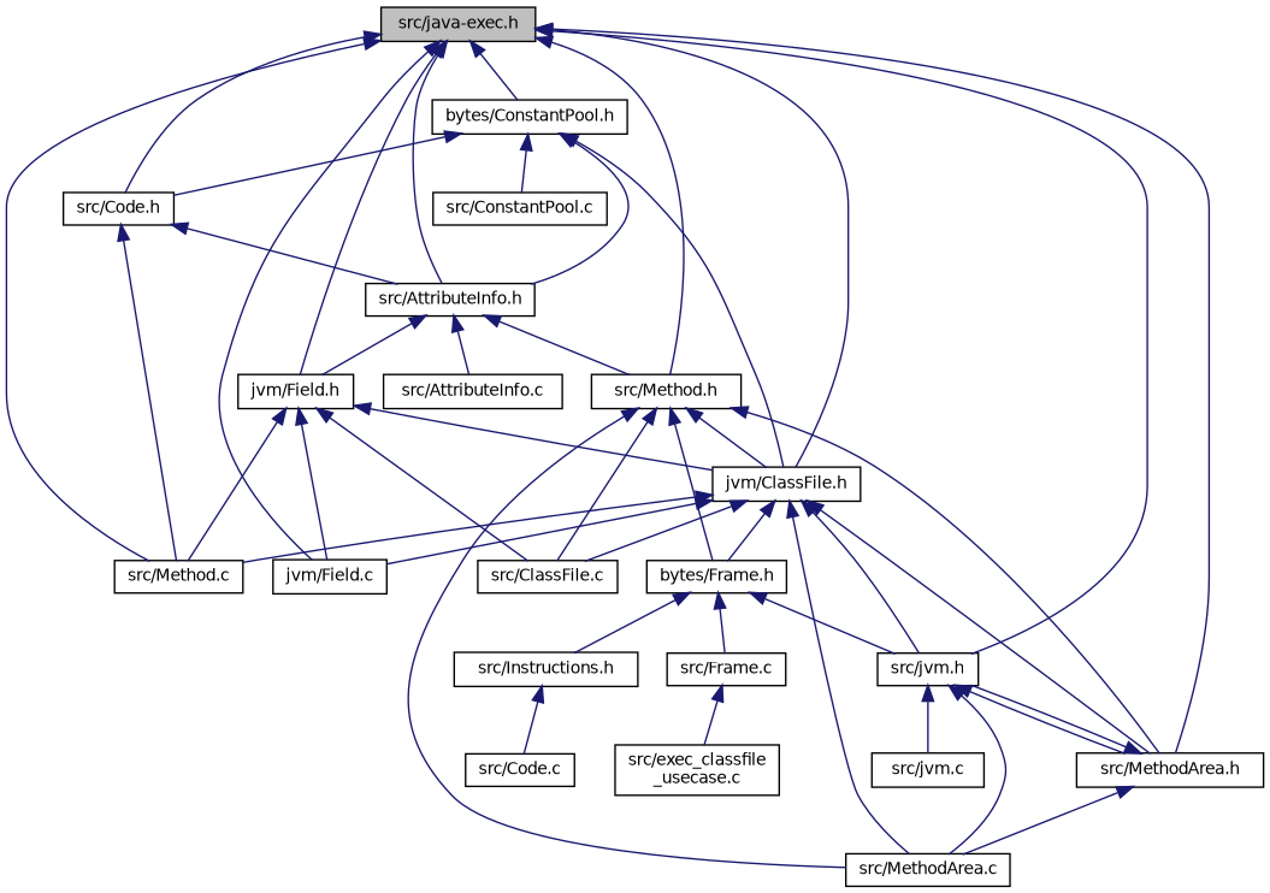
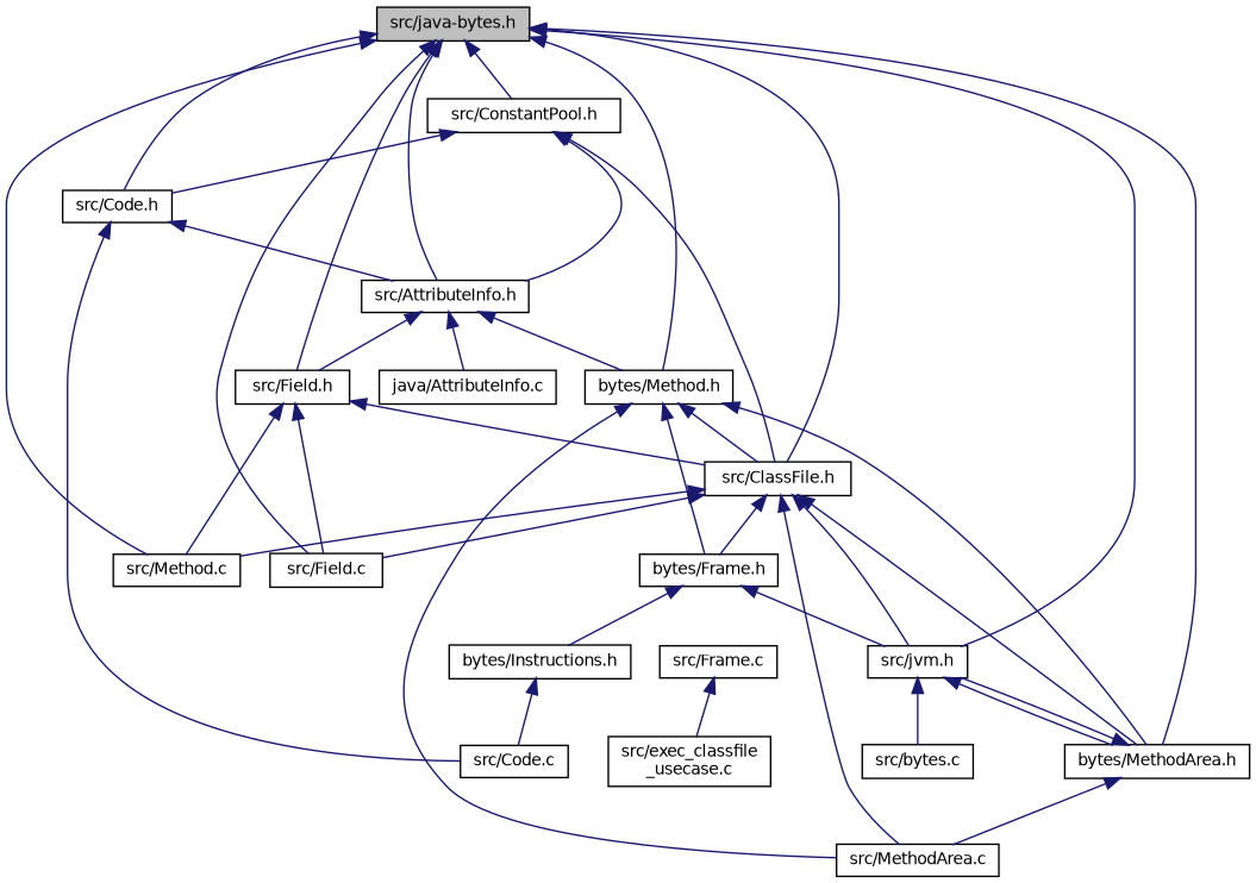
  digraph {
    node [color=black fillcolor=white fontname=Helvetica fontsize=10 shape=record style=filled]
    edge [color=midnightblue dir=back fontname=Helvetica fontsize=10 labelfontname=Helvetica labelfontsize=10 style=solid]
-   n1 [fillcolor=grey75 fontcolor=black height=0.2 label="src/java-exec.h" width=0.4]
+   n1 [fillcolor=grey75 fontcolor=black height=0.2 label="src/java-bytes.h" width=0.4]
    n2 [height=0.2 label="src/AttributeInfo.h" width=0.4]
-   n3 [height=0.2 label="jvm/Field.h" width=0.4]
-   n4 [height=0.2 label="jvm/ClassFile.h" width=0.4]
-   n5 [height=0.2 label="jvm/Field.c" width=0.4]
+   n3 [height=0.2 label="src/Field.h" width=0.4]
+   n4 [height=0.2 label="src/ClassFile.h" width=0.4]
+   n5 [height=0.2 label="src/Field.c" width=0.4]
    n6 [height=0.2 label="src/jvm.h" width=0.4]
-   n7 [height=0.2 label="src/MethodArea.h" width=0.4]
+   n7 [height=0.2 label="bytes/MethodArea.h" width=0.4]
    n8 [height=0.2 label="src/Method.c" width=0.4]
-   n9 [height=0.2 label="src/Method.h" width=0.4]
+   n9 [height=0.2 label="bytes/Method.h" width=0.4]
    n10 [height=0.2 label="src/Code.h" width=0.4]
-   n11 [height=0.2 label="bytes/ConstantPool.h" width=0.4]
-   n12 [height=0.2 label="src/AttributeInfo.c" width=0.4]
-   n13 [height=0.2 label="src/ClassFile.c" width=0.4]
+   n11 [height=0.2 label="src/ConstantPool.h" width=0.4]
+   n12 [height=0.2 label="java/AttributeInfo.c" width=0.4]
    n14 [height=0.2 label="bytes/Frame.h" width=0.4]
    n15 [height=0.2 label="src/MethodArea.c" width=0.4]
-   n16 [height=0.2 label="src/jvm.c" width=0.4]
+   n16 [height=0.2 label="src/bytes.c" width=0.4]
    n17 [height=0.2 label="src/Code.c" width=0.4]
-   n18 [height=0.2 label="src/ConstantPool.c" width=0.4]
    n19 [height=0.2 label="src/Frame.c" width=0.4]
-   n20 [height=0.2 label="src/Instructions.h" width=0.4]
+   n20 [height=0.2 label="bytes/Instructions.h" width=0.4]
    n21 [height=0.2 label="src/exec_classfile\l_usecase.c" width=0.4]
    n1 -> n2
    n1 -> n3
    n1 -> n4
    n1 -> n5
    n1 -> n6
    n1 -> n7
    n1 -> n8
    n1 -> n9
    n1 -> n10
    n1 -> n11
    n2 -> n3
    n2 -> n9
    n2 -> n12
    n3 -> n4
    n3 -> n5
    n3 -> n8
-   n3 -> n13
    n4 -> n5
    n4 -> n6
    n4 -> n7
    n4 -> n8
-   n4 -> n13
    n4 -> n14
    n4 -> n15
    n6 -> n7
-   n6 -> n15
    n6 -> n16
    n7 -> n6
    n7 -> n15
    n9 -> n4
    n9 -> n7
-   n9 -> n13
    n9 -> n14
    n9 -> n15
    n10 -> n2
-   n10 -> n8
+   n10 -> n17
    n11 -> n2
    n11 -> n4
    n11 -> n10
-   n11 -> n18
    n14 -> n6
-   n14 -> n19
    n14 -> n20
    n19 -> n21
    n20 -> n17
  }
